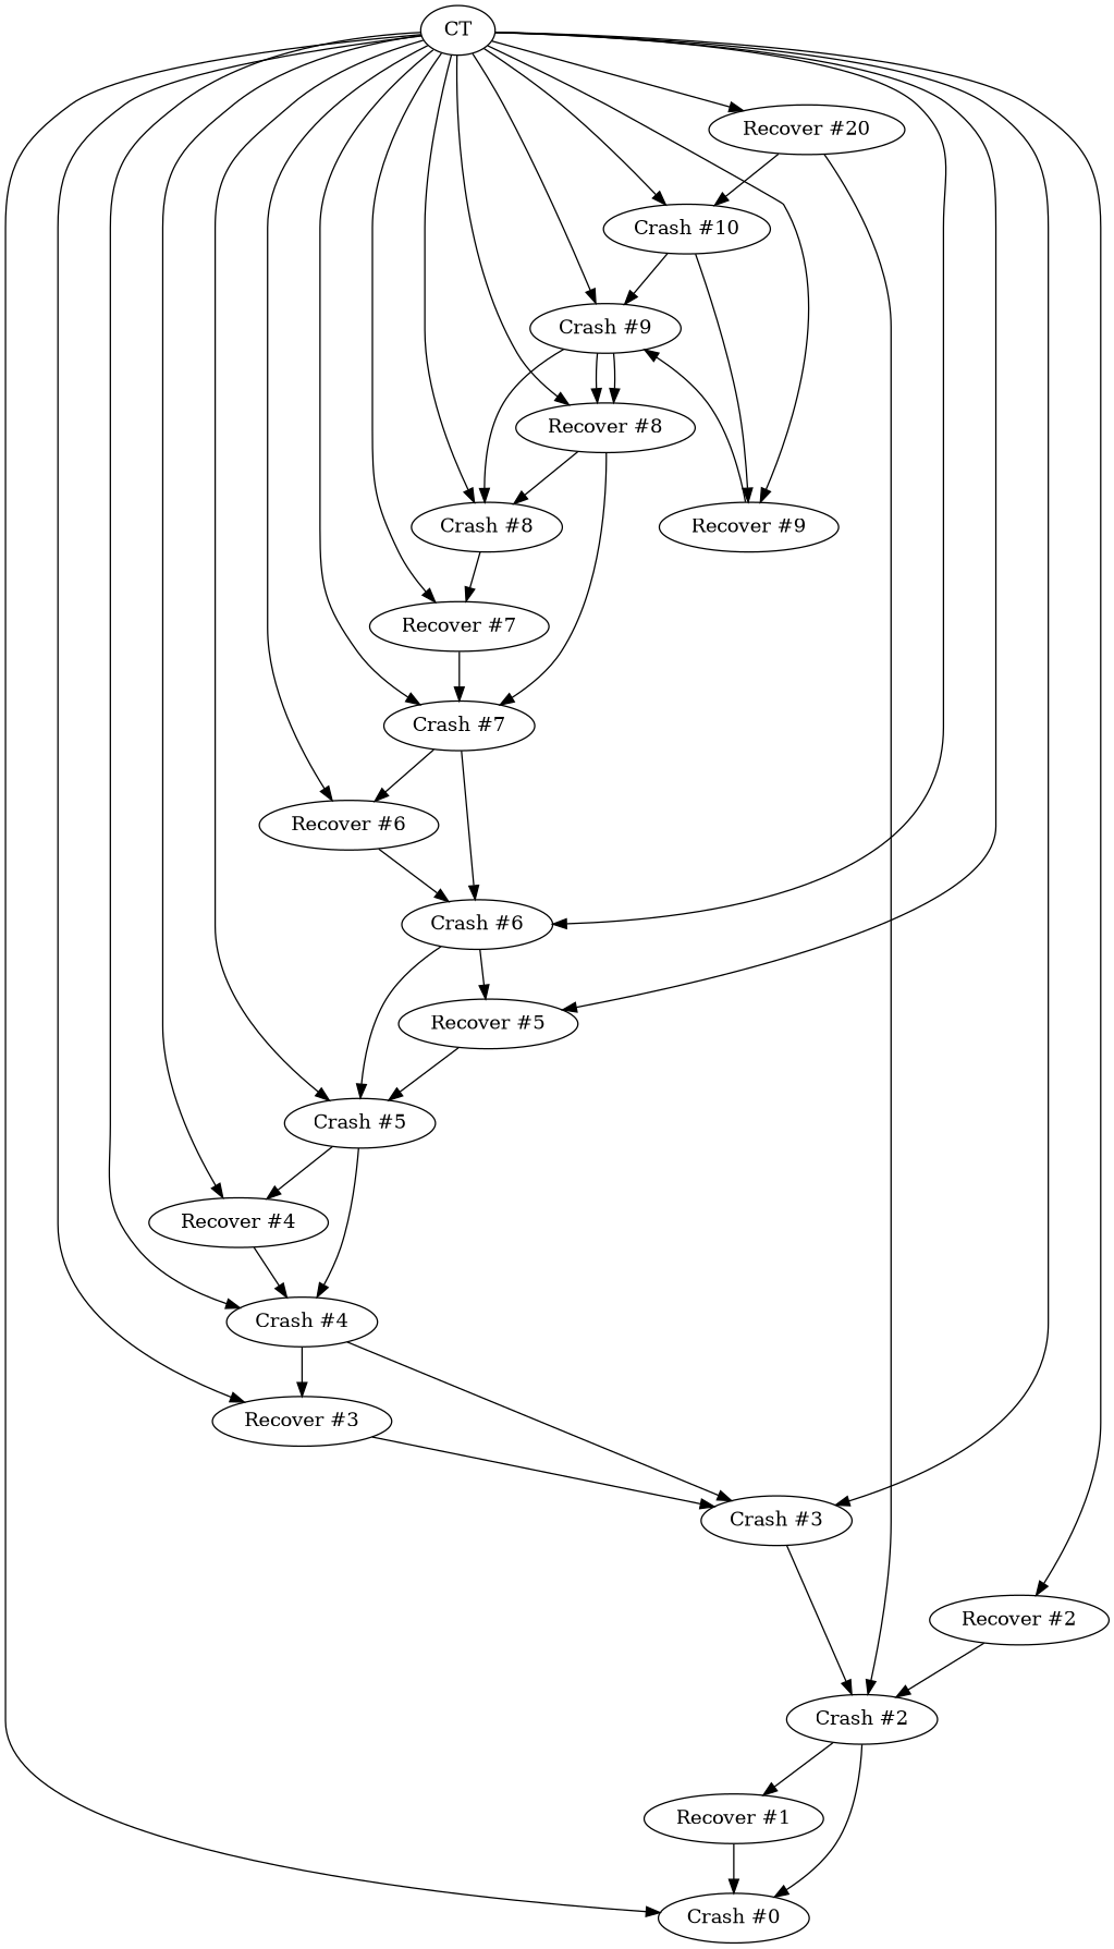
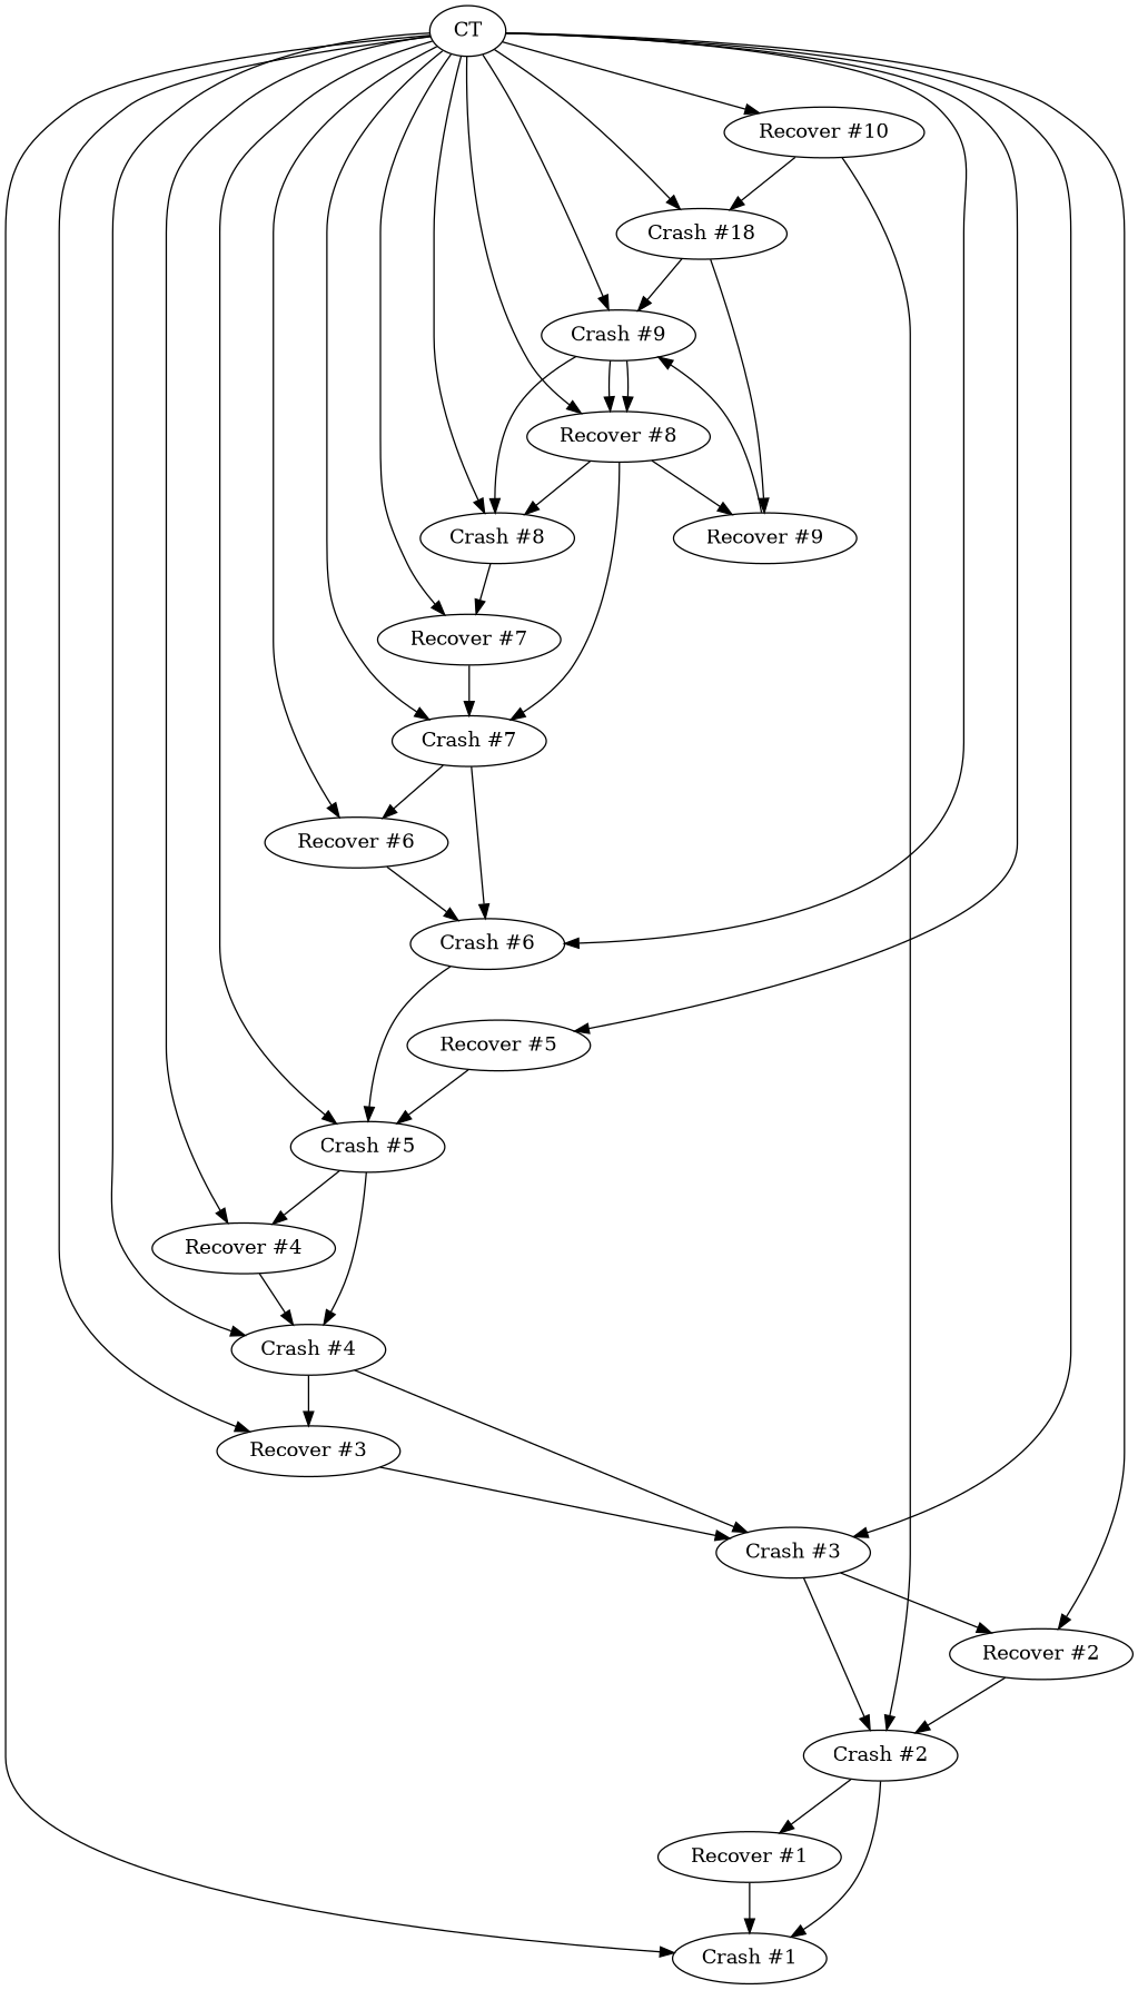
  digraph {
    CT [lable="Crash Test"]
-   n2 [label="Crash #0"]
+   n2 [label="Crash #1"]
    n3 [label="Crash #3"]
    n4 [label="Crash #4"]
    n5 [label="Crash #5"]
    n6 [label="Crash #6"]
    n7 [label="Crash #7"]
    n8 [label="Crash #8"]
    n9 [label="Crash #9"]
-   n10 [label="Crash #10"]
+   n10 [label="Crash #18"]
    n11 [label="Recover #2"]
    n12 [label="Recover #3"]
    n13 [label="Recover #4"]
    n14 [label="Recover #5"]
    n15 [label="Recover #6"]
    n16 [label="Recover #7"]
    n17 [label="Recover #8"]
    n18 [label="Recover #9"]
-   n19 [label="Recover #20"]
+   n19 [label="Recover #10"]
    n20 [label="Crash #2"]
    n21 [label="Recover #1"]
    CT -> n2
    CT -> n3
    CT -> n4
    CT -> n5
    CT -> n6
    CT -> n7
    CT -> n8
    CT -> n9
    CT -> n10
    CT -> n11
    CT -> n12
    CT -> n13
    CT -> n14
    CT -> n15
    CT -> n16
    CT -> n17
-   CT -> n18
+   n17 -> n18
    CT -> n19
+   n3 -> n11
    n3 -> n20
    n4 -> n3
    n4 -> n12
    n5 -> n4
    n5 -> n13
    n6 -> n5
-   n6 -> n14
    n7 -> n6
    n7 -> n15
    n8 -> n16
    n9 -> n8
    n9 -> n17
    n9 -> n17
    n10 -> n9
    n10 -> n18
    n11 -> n20
    n12 -> n3
    n13 -> n4
    n14 -> n5
    n15 -> n6
    n16 -> n7
    n17 -> n7
    n17 -> n8
    n18 -> n9
    n19 -> n10
    n19 -> n20
    n20 -> n2
    n20 -> n21
    n21 -> n2
  }
